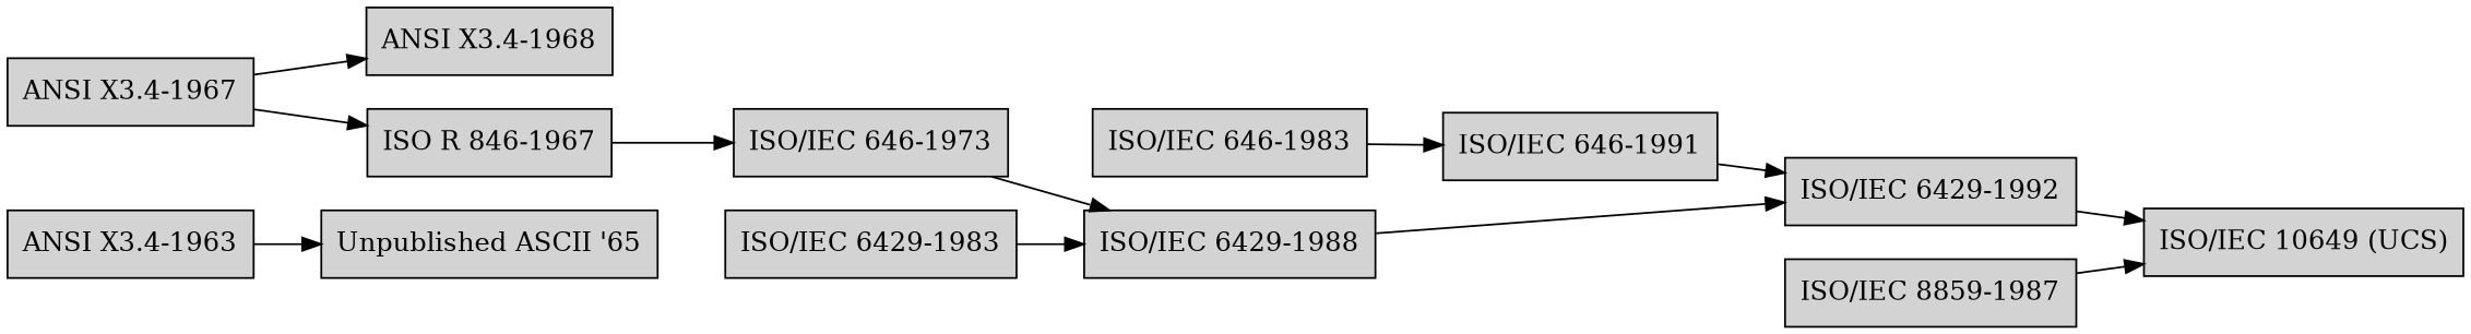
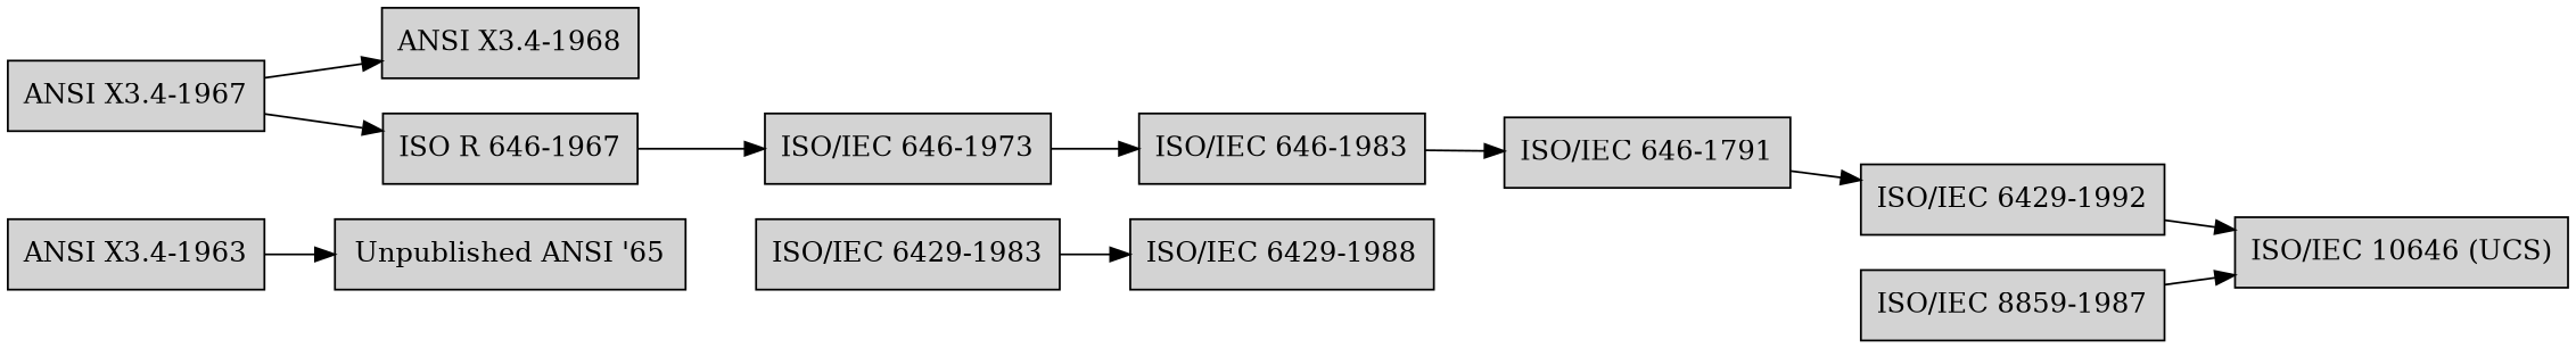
  digraph {
    newrank=true
    rankdir=LR
    node [shape=box style=filled]
    n1 [label="ANSI X3.4-1963"]
-   n2 [label="Unpublished ASCII '65"]
+   n2 [label="Unpublished ANSI '65"]
    n3 [label="ANSI X3.4-1967"]
    n4 [label="ANSI X3.4-1968"]
-   n5 [label="ISO R 846-1967"]
+   n5 [label="ISO R 646-1967"]
    n6 [label="ISO/IEC 646-1973"]
    n7 [label="ISO/IEC 646-1983"]
-   n8 [label="ISO/IEC 646-1991"]
+   n8 [label="ISO/IEC 646-1791"]
    n9 [label="ISO/IEC 6429-1992"]
-   n10 [label="ISO/IEC 10649 (UCS)"]
+   n10 [label="ISO/IEC 10646 (UCS)"]
    n11 [label="ISO/IEC 6429-1983"]
    n12 [label="ISO/IEC 6429-1988"]
    n13 [label="ISO/IEC 8859-1987"]
    n1 -> n2
    n3 -> n4
    n3 -> n5
    n5 -> n6
-   n6 -> n12
+   n6 -> n7
    n7 -> n8
    n8 -> n9
    n9 -> n10
    n11 -> n12
-   n12 -> n9
    n13 -> n10
  }
